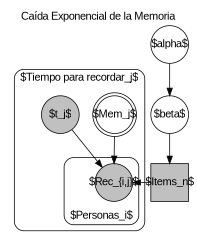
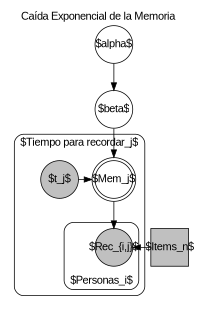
  digraph {
    compound=true
    fontname="Liberation Sans"
    label="Caída Exponencial de la Memoria"
    labelloc=t
    newrank=true
    rankdir=TB
    node [fixedsize=true fontname="Liberation Sans" lblstyle="font=\small" margin=0 shape=circle]
    edge [fontname="Liberation Sans"]
    n1 [label="$Mem_j$" peripheries=2 width=0.7]
    n2 [fillcolor=gray label="$t_j$" style=filled width=0.7]
    n3 [fillcolor=gray label="$Items_n$" shape=square style=filled width=0.7]
    n4 [fillcolor=gray label="$Rec_{i,j}$" style=filled width=0.7]
    n5 [label="$alpha$" lblstyle="font=\large" width=0.7]
    n6 [label="$beta$" lblstyle="font=\large" width=0.7]
    subgraph sub_1 {
      rank=same
      n1
      n2
    }
    subgraph sub_2 {
      rank=same
      n3
      n4
    }
    subgraph cluster_3 {
      label="$Tiempo para recordar_j$"
      labeljust=l
      lblstyle="font=\small"
      style=rounded
      n1
      n2
      subgraph cluster_4 {
        label="$Personas_i$"
        labeljust=l
        labelloc=b
        lblstyle="font=\small"
        style=rounded
        n4
      }
    }
    n1 -> n4
-   n2 -> n4
+   n2 -> n1
    n3 -> n4
    n5 -> n6
-   n6 -> n3
+   n6 -> n1
  }
